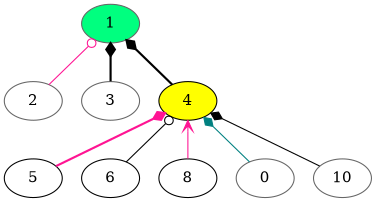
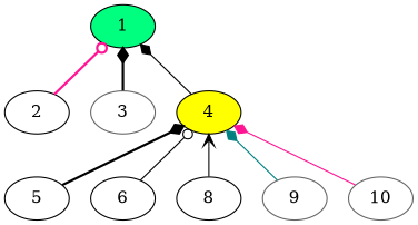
  digraph {
    rankdir=BT
    node [color=black]
    edge [arrowhead=diamond color=deeppink style=solid]
-   1 [color=gray40 fillcolor="#00FF7F" rank=source style=filled]
-   2 [color=gray40]
+   1 [fillcolor="#00FF7F" rank=source style=filled]
+   2
    3 [color=gray40]
    4 [fillcolor=yellow style=filled]
    5
    6
    8
-   9 [color=gray40 label=0]
+   9 [color=gray40]
    10 [color=gray40]
-   2 -> 1 [arrowhead=odot]
+   2 -> 1 [arrowhead=odot style=bold]
    3 -> 1 [color=black style=bold]
-   4 -> 1 [color=black style=bold]
-   5 -> 4 [style=bold]
+   4 -> 1 [color=black]
+   5 -> 4 [color=black style=bold]
    6 -> 4 [arrowhead=odot color=black]
-   8 -> 4 [arrowhead=vee]
+   8 -> 4 [arrowhead=vee color=black]
    9 -> 4 [color=teal]
-   10 -> 4 [color=black]
+   10 -> 4
  }
